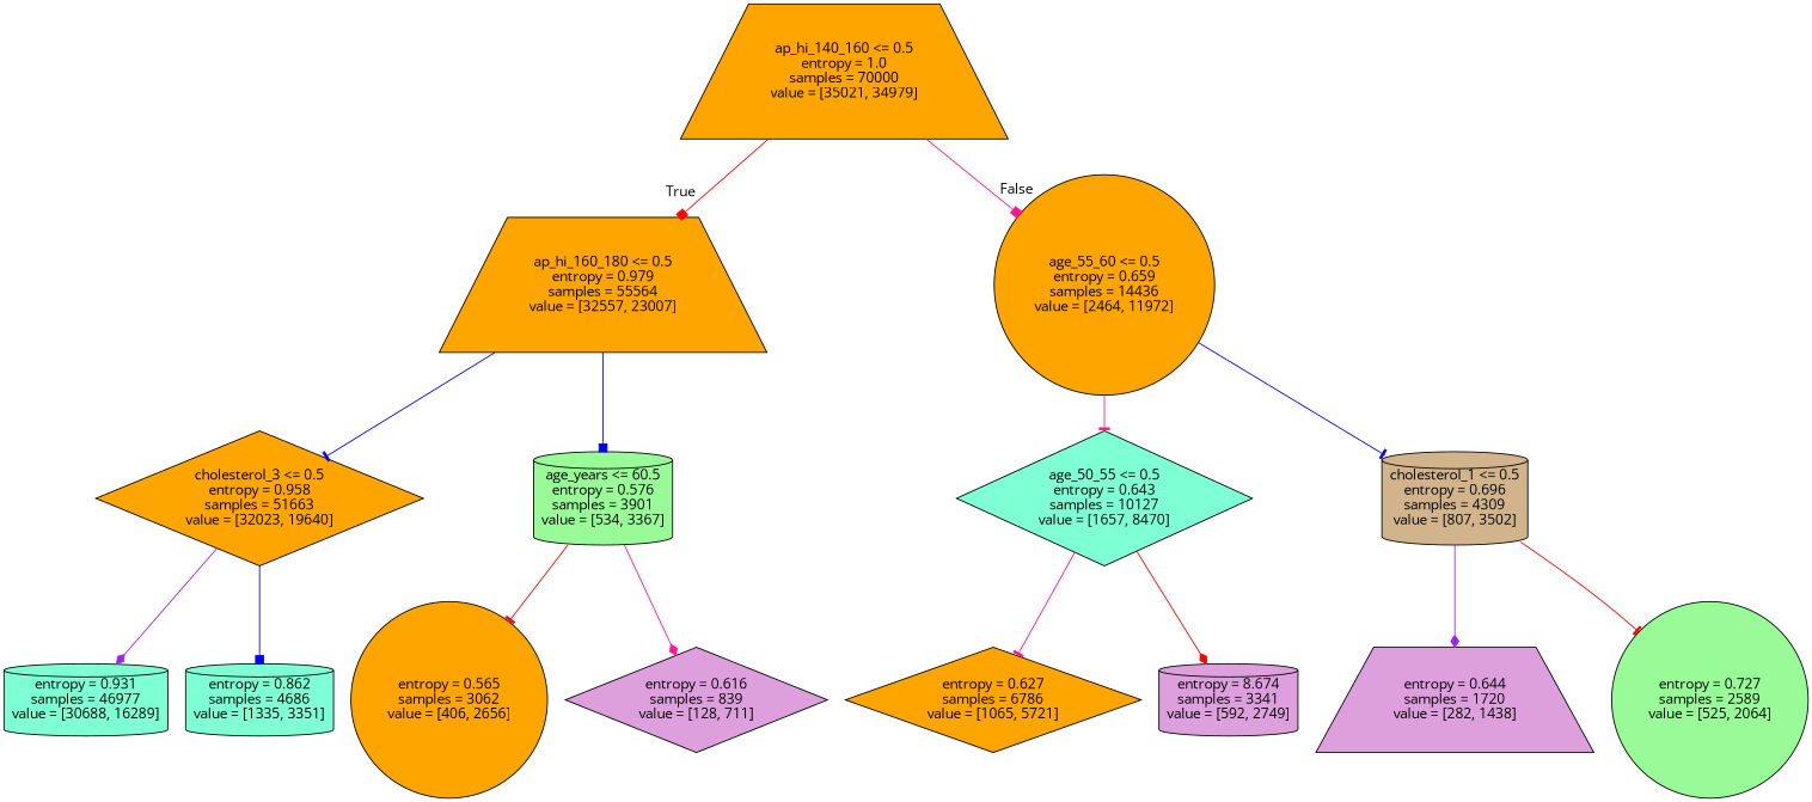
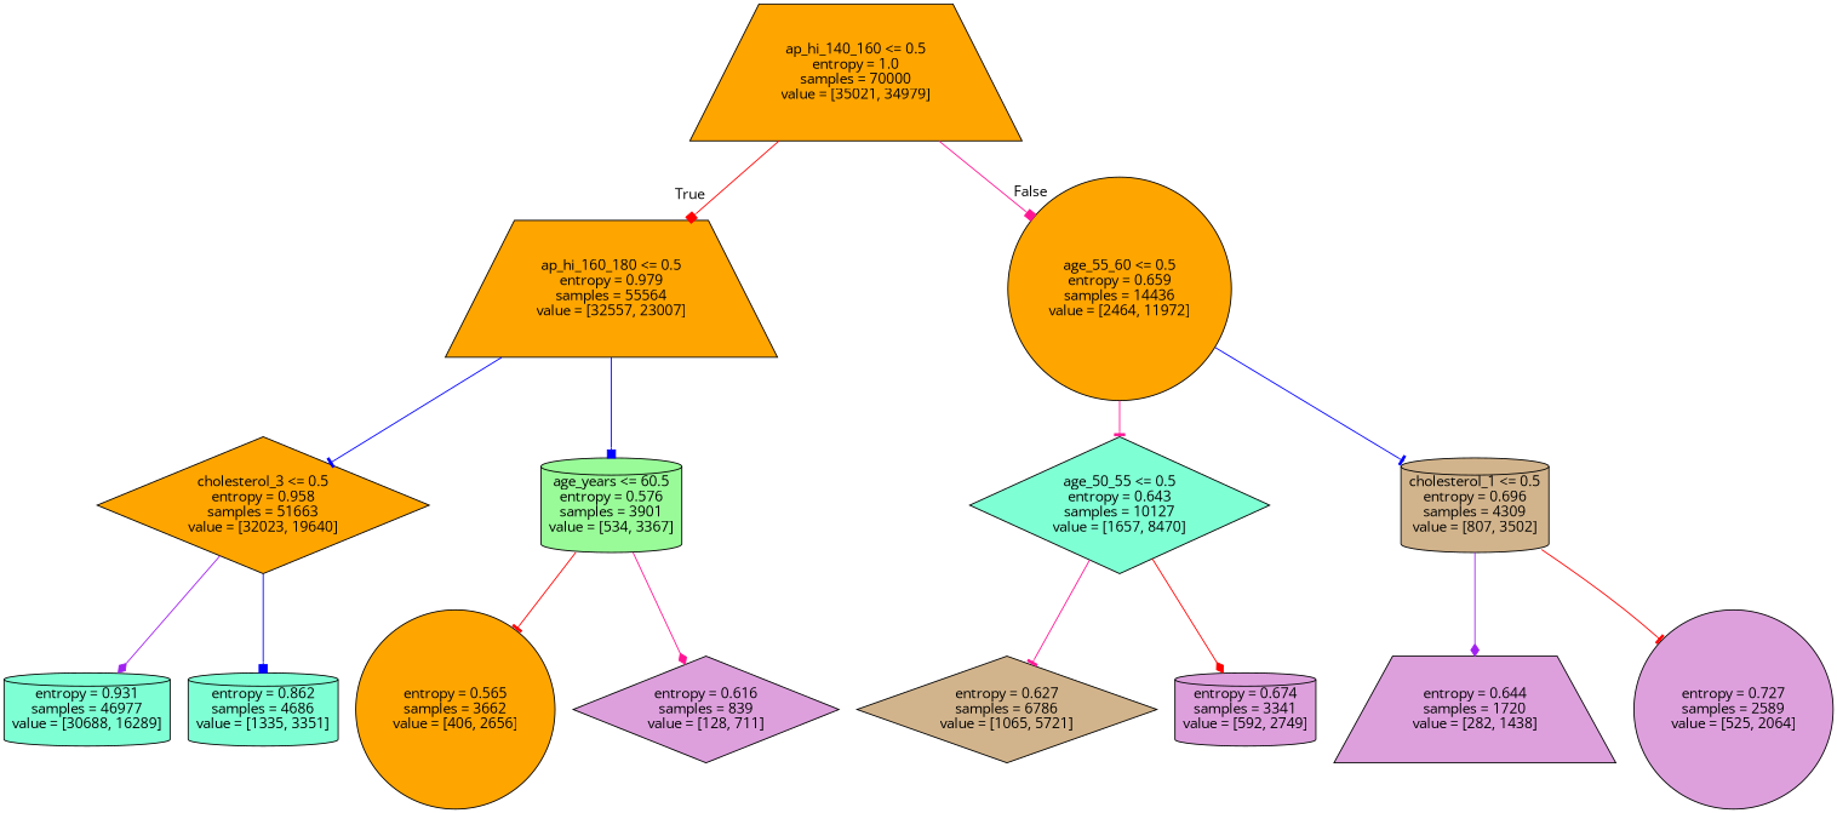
  digraph {
    fontname="Open Sans"
    node [color=black fillcolor=orange fontname="Open Sans" shape=cylinder style=filled]
    edge [arrowhead=tee color=red fontname="Open Sans"]
    n1 [label="ap_hi_140_160 <= 0.5\nentropy = 1.0\nsamples = 70000\nvalue = [35021, 34979]" shape=trapezium]
    n2 [label="ap_hi_160_180 <= 0.5\nentropy = 0.979\nsamples = 55564\nvalue = [32557, 23007]" shape=trapezium]
    n3 [label="age_55_60 <= 0.5\nentropy = 0.659\nsamples = 14436\nvalue = [2464, 11972]" shape=circle]
    n4 [label="cholesterol_3 <= 0.5\nentropy = 0.958\nsamples = 51663\nvalue = [32023, 19640]" shape=diamond]
    n5 [fillcolor=palegreen label="age_years <= 60.5\nentropy = 0.576\nsamples = 3901\nvalue = [534, 3367]"]
    n6 [fillcolor=aquamarine label="age_50_55 <= 0.5\nentropy = 0.643\nsamples = 10127\nvalue = [1657, 8470]" shape=diamond]
    n7 [fillcolor=tan label="cholesterol_1 <= 0.5\nentropy = 0.696\nsamples = 4309\nvalue = [807, 3502]"]
    n8 [fillcolor=aquamarine label="entropy = 0.931\nsamples = 46977\nvalue = [30688, 16289]"]
    n9 [fillcolor=aquamarine label="entropy = 0.862\nsamples = 4686\nvalue = [1335, 3351]"]
-   n10 [label="entropy = 0.565\nsamples = 3062\nvalue = [406, 2656]" shape=circle]
+   n10 [label="entropy = 0.565\nsamples = 3662\nvalue = [406, 2656]" shape=circle]
    n11 [fillcolor=plum label="entropy = 0.616\nsamples = 839\nvalue = [128, 711]" shape=diamond]
-   n12 [label="entropy = 0.627\nsamples = 6786\nvalue = [1065, 5721]" shape=diamond]
-   n13 [fillcolor=plum label="entropy = 8.674\nsamples = 3341\nvalue = [592, 2749]"]
+   n12 [fillcolor=tan label="entropy = 0.627\nsamples = 6786\nvalue = [1065, 5721]" shape=diamond]
+   n13 [fillcolor=plum label="entropy = 0.674\nsamples = 3341\nvalue = [592, 2749]"]
    n14 [fillcolor=plum label="entropy = 0.644\nsamples = 1720\nvalue = [282, 1438]" shape=trapezium]
-   n15 [fillcolor=palegreen label="entropy = 0.727\nsamples = 2589\nvalue = [525, 2064]" shape=circle]
+   n15 [fillcolor=plum label="entropy = 0.727\nsamples = 2589\nvalue = [525, 2064]" shape=circle]
    n1 -> n2 [arrowhead=box headlabel=True labelangle=45 labeldistance=2.5]
    n1 -> n3 [arrowhead=box color=deeppink headlabel=False labelangle=-45 labeldistance=2.5]
    n2 -> n4 [color=blue]
    n2 -> n5 [arrowhead=box color=blue]
    n3 -> n6 [color=deeppink]
    n3 -> n7 [color=blue]
    n4 -> n8 [arrowhead=diamond color=purple]
    n4 -> n9 [arrowhead=box color=blue]
    n5 -> n10
    n5 -> n11 [arrowhead=diamond color=deeppink]
    n6 -> n12 [color=deeppink]
    n6 -> n13 [arrowhead=diamond]
    n7 -> n14 [arrowhead=diamond color=purple]
    n7 -> n15
  }
